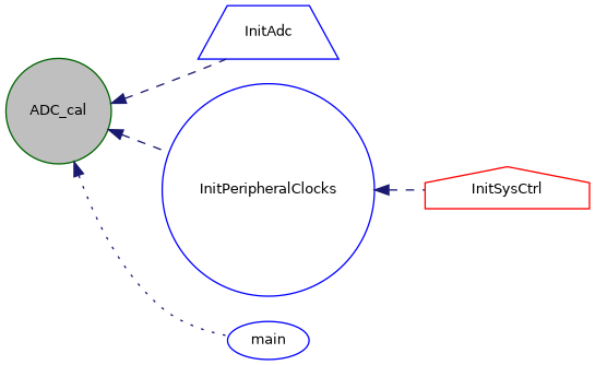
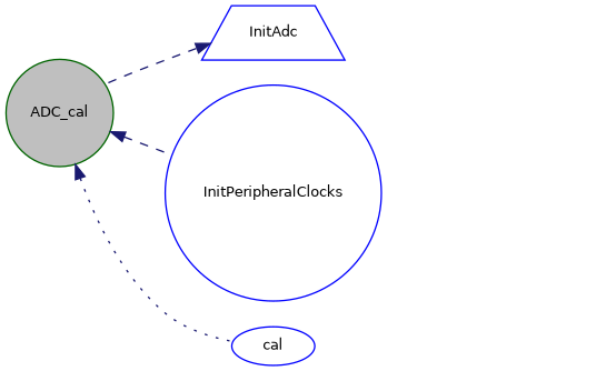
  digraph {
    rankdir=LR
    node [color=blue fillcolor=white fontname=Helvetica fontsize=10 shape=circle style=filled]
    edge [color=midnightblue dir=back fontname=Helvetica fontsize=10 labelfontname=Helvetica labelfontsize=10 style=dashed]
    n1 [color=darkgreen fillcolor=grey75 fontcolor=black height=0.2 label=ADC_cal width=0.4]
    n2 [height=0.2 label=InitAdc shape=trapezium width=0.4]
    n3 [height=0.2 label=InitPeripheralClocks width=0.4]
-   n4 [height=0.2 label=main shape=ellipse width=0.4]
-   n5 [color=red height=0.2 label=InitSysCtrl shape=house width=0.4]
-   n1 -> n2
+   n4 [height=0.2 label=cal shape=ellipse width=0.4]
+   n2 -> n1
    n1 -> n3
    n1 -> n4 [style=dotted]
-   n3 -> n5
  }
